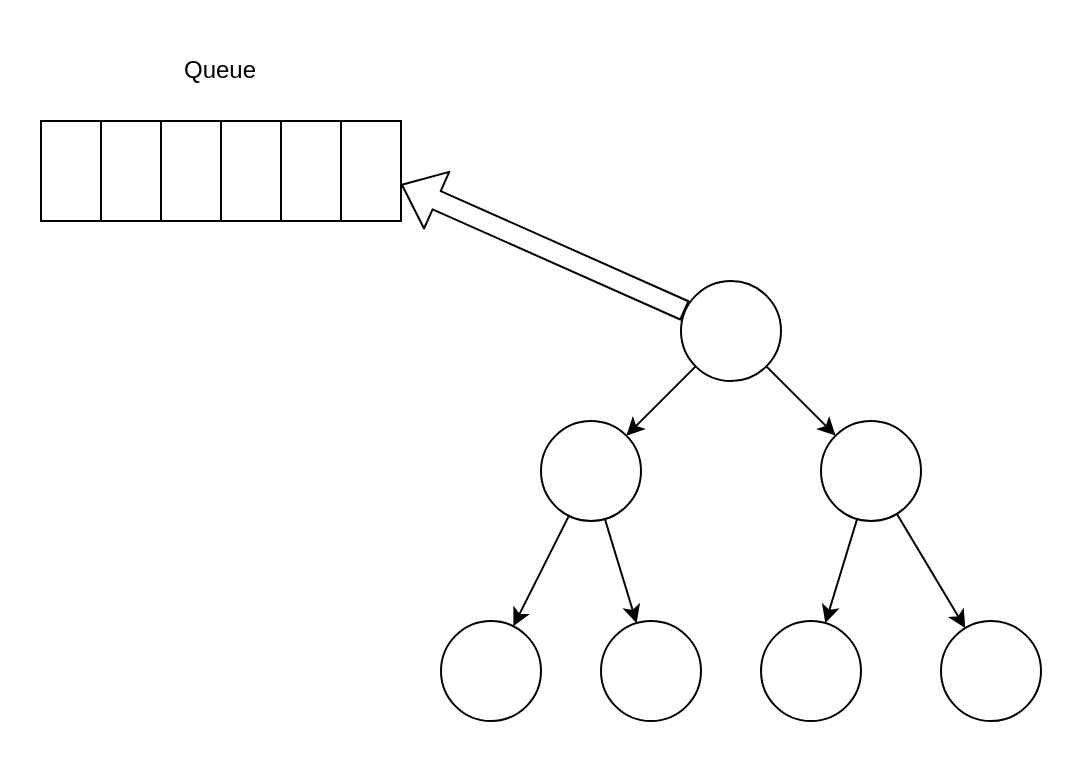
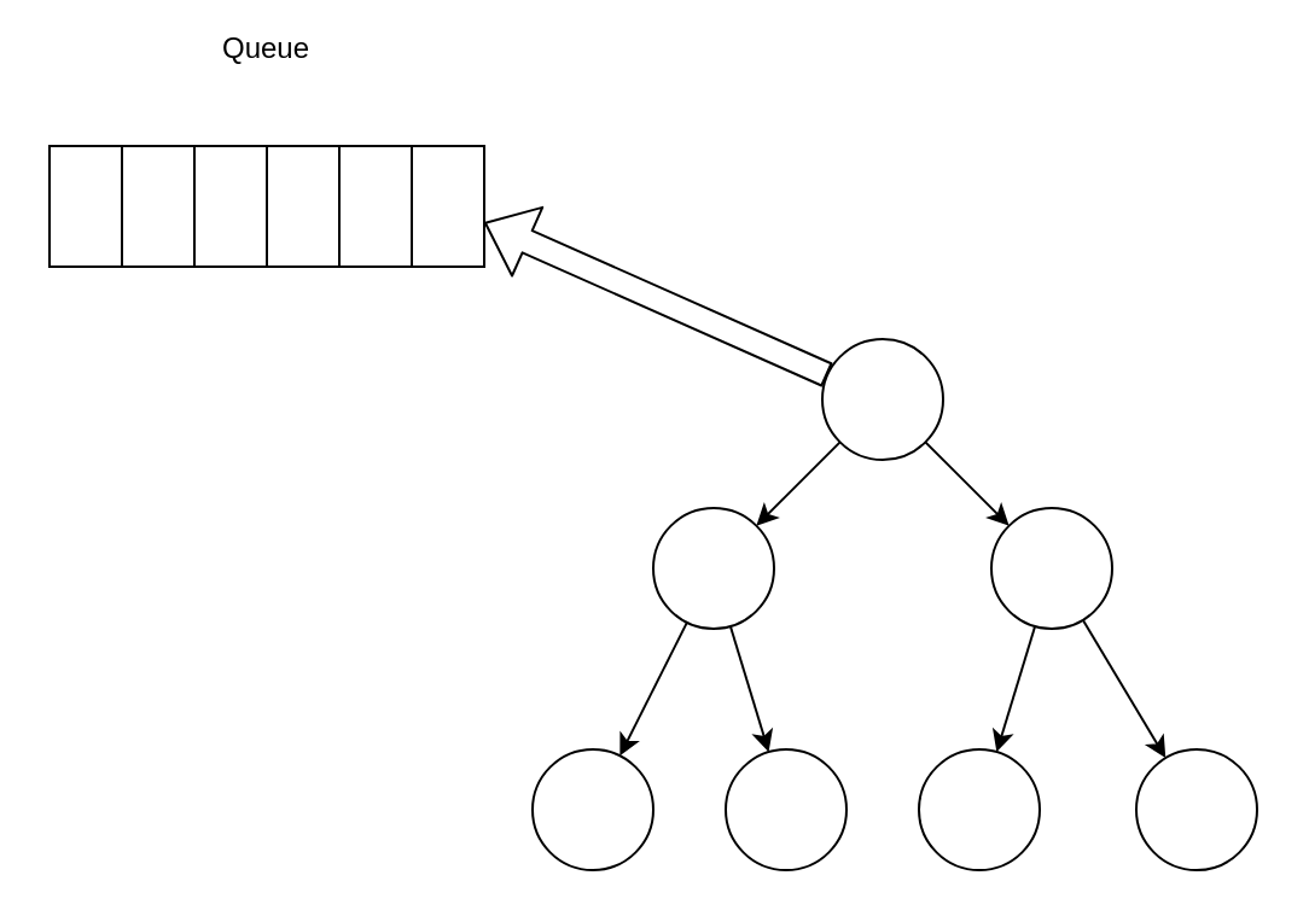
  <mxCell id="0" />
  <mxCell id="1" parent="0" />
  <mxCell id="2" value="" style="rounded=0;whiteSpace=wrap;html=1;" vertex="1" parent="1"><mxGeometry x="20" y="60" width="30" height="50" as="geometry" /></mxCell>
  <mxCell id="3" value="" style="rounded=0;whiteSpace=wrap;html=1;" vertex="1" parent="1"><mxGeometry x="50" y="60" width="30" height="50" as="geometry" /></mxCell>
  <mxCell id="4" value="" style="rounded=0;whiteSpace=wrap;html=1;" vertex="1" parent="1"><mxGeometry x="80" y="60" width="30" height="50" as="geometry" /></mxCell>
- <mxCell id="5" value="Queue" style="text;html=1;strokeColor=none;fillColor=none;align=center;verticalAlign=middle;whiteSpace=wrap;rounded=0;" vertex="1" parent="1"><mxGeometry x="80" y="20" width="60" height="30" as="geometry" /></mxCell>
+ <mxCell id="5" value="Queue" style="text;html=1;strokeColor=none;fillColor=none;align=center;verticalAlign=middle;whiteSpace=wrap;rounded=0;" vertex="1" parent="1"><mxGeometry x="80" y="5" width="60" height="30" as="geometry" /></mxCell>
  <mxCell id="6" value="" style="rounded=0;whiteSpace=wrap;html=1;" vertex="1" parent="1"><mxGeometry x="110" y="60" width="30" height="50" as="geometry" /></mxCell>
  <mxCell id="7" value="" style="rounded=0;whiteSpace=wrap;html=1;" vertex="1" parent="1"><mxGeometry x="140" y="60" width="30" height="50" as="geometry" /></mxCell>
  <mxCell id="8" value="" style="rounded=0;whiteSpace=wrap;html=1;" vertex="1" parent="1"><mxGeometry x="170" y="60" width="30" height="50" as="geometry" /></mxCell>
  <mxCell id="9" style="edgeStyle=none;html=1;" edge="1" parent="1" source="11" target="14"><mxGeometry relative="1" as="geometry" /></mxCell>
  <mxCell id="10" style="edgeStyle=none;html=1;" edge="1" parent="1" source="11" target="17"><mxGeometry relative="1" as="geometry" /></mxCell>
  <mxCell id="11" value="" style="ellipse;whiteSpace=wrap;html=1;aspect=fixed;" vertex="1" parent="1"><mxGeometry x="340" y="140" width="50" height="50" as="geometry" /></mxCell>
  <mxCell id="12" style="edgeStyle=none;html=1;" edge="1" parent="1" source="14" target="18"><mxGeometry relative="1" as="geometry" /></mxCell>
  <mxCell id="13" style="edgeStyle=none;html=1;" edge="1" parent="1" source="14" target="19"><mxGeometry relative="1" as="geometry" /></mxCell>
  <mxCell id="14" value="" style="ellipse;whiteSpace=wrap;html=1;aspect=fixed;" vertex="1" parent="1"><mxGeometry x="270" y="210" width="50" height="50" as="geometry" /></mxCell>
  <mxCell id="15" style="edgeStyle=none;html=1;" edge="1" parent="1" source="17" target="20"><mxGeometry relative="1" as="geometry" /></mxCell>
  <mxCell id="16" style="edgeStyle=none;html=1;" edge="1" parent="1" source="17" target="21"><mxGeometry relative="1" as="geometry" /></mxCell>
  <mxCell id="17" value="" style="ellipse;whiteSpace=wrap;html=1;aspect=fixed;" vertex="1" parent="1"><mxGeometry x="410" y="210" width="50" height="50" as="geometry" /></mxCell>
  <mxCell id="18" value="" style="ellipse;whiteSpace=wrap;html=1;aspect=fixed;" vertex="1" parent="1"><mxGeometry x="220" y="310" width="50" height="50" as="geometry" /></mxCell>
  <mxCell id="19" value="" style="ellipse;whiteSpace=wrap;html=1;aspect=fixed;" vertex="1" parent="1"><mxGeometry x="300" y="310" width="50" height="50" as="geometry" /></mxCell>
  <mxCell id="20" value="" style="ellipse;whiteSpace=wrap;html=1;aspect=fixed;" vertex="1" parent="1"><mxGeometry x="380" y="310" width="50" height="50" as="geometry" /></mxCell>
  <mxCell id="21" value="" style="ellipse;whiteSpace=wrap;html=1;aspect=fixed;" vertex="1" parent="1"><mxGeometry x="470" y="310" width="50" height="50" as="geometry" /></mxCell>
  <mxCell id="22" value="" style="shape=flexArrow;endArrow=classic;html=1;" edge="1" parent="1" source="11" target="8"><mxGeometry width="50" height="50" relative="1" as="geometry"><mxPoint x="160" y="230" as="sourcePoint" /><mxPoint x="210" y="180" as="targetPoint" /></mxGeometry></mxCell>
